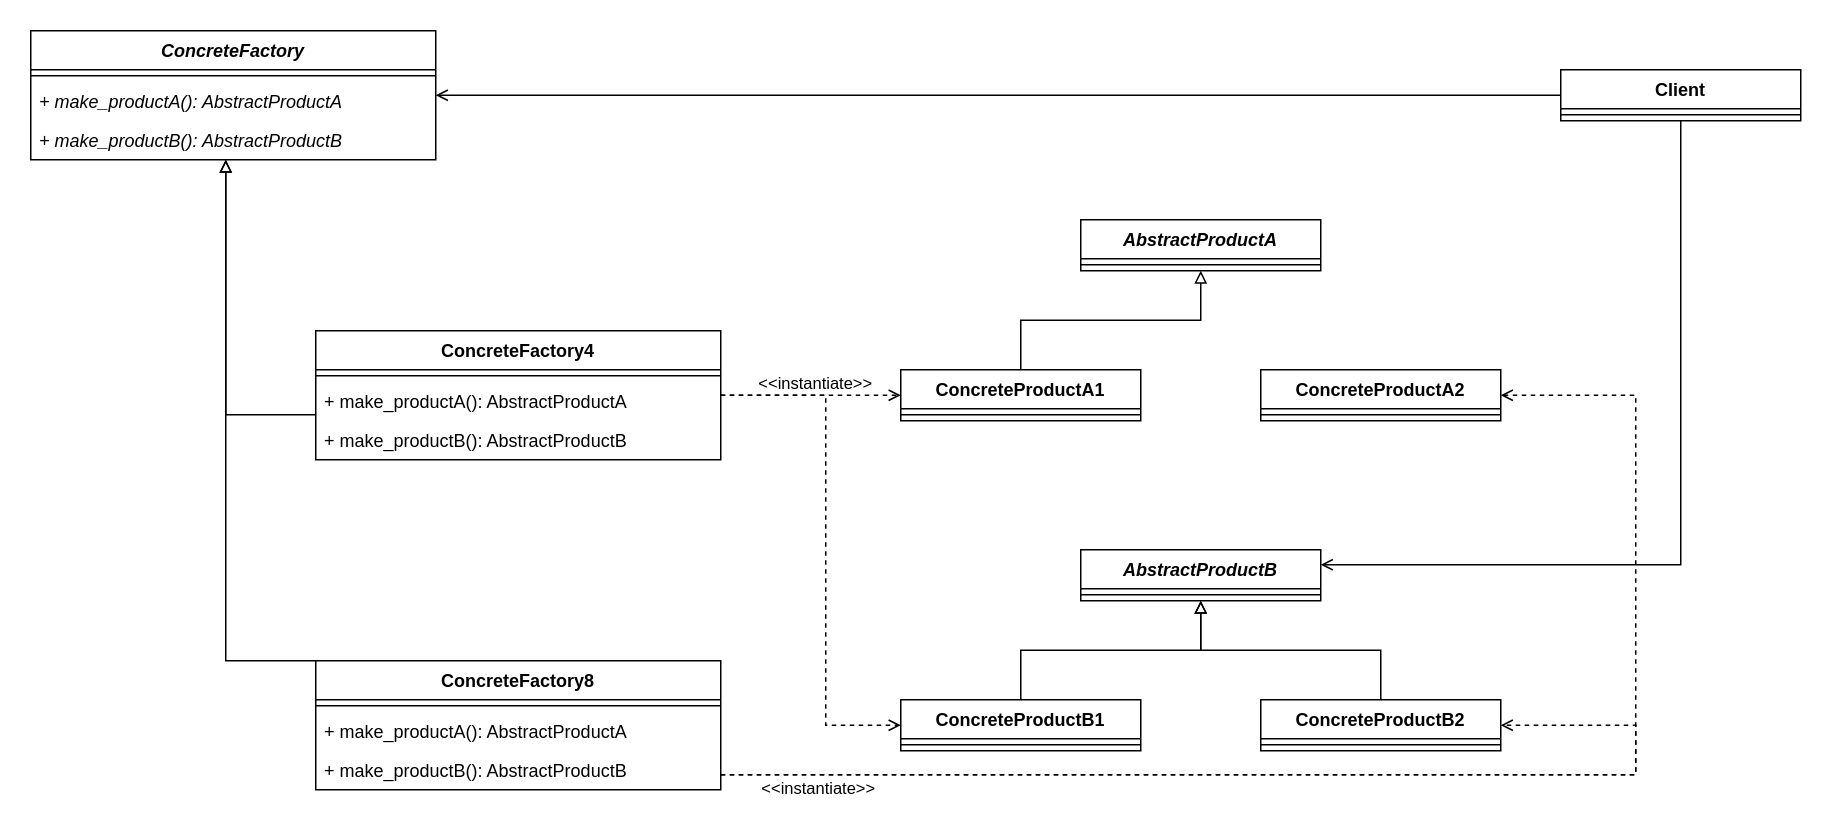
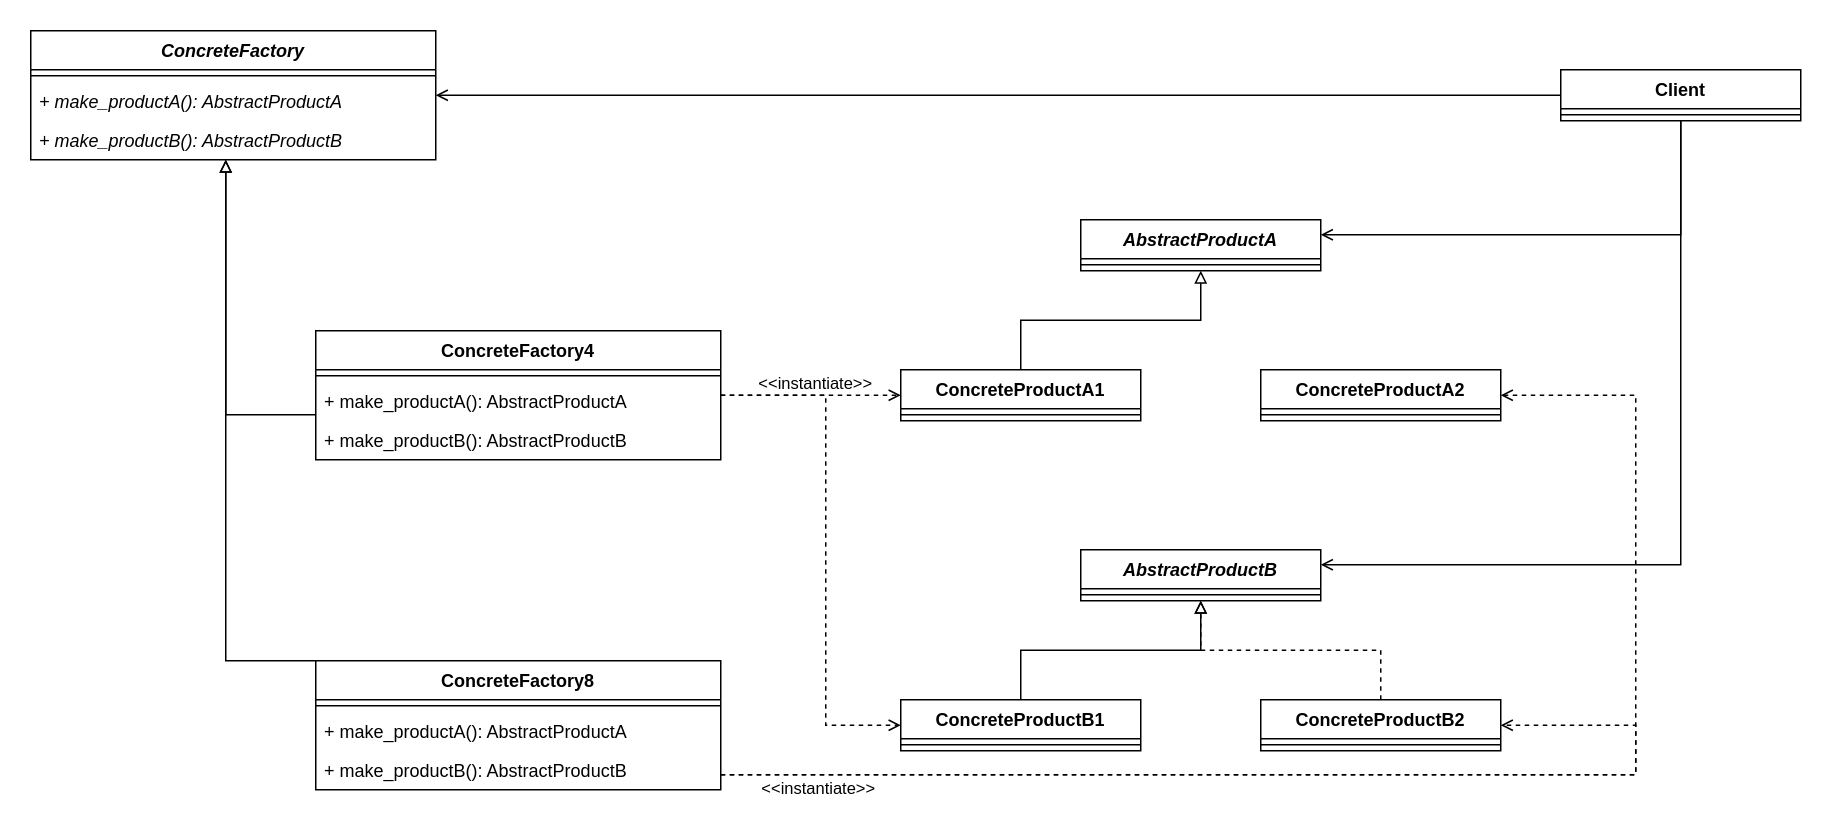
  <mxCell id="0" />
  <mxCell id="1" parent="0" />
  <mxCell id="2" style="edgeStyle=orthogonalEdgeStyle;rounded=0;orthogonalLoop=1;jettySize=auto;html=1;exitX=0.5;exitY=0;exitDx=0;exitDy=0;endArrow=block;endFill=0;" edge="1" parent="1" source="3" target="7"><mxGeometry relative="1" as="geometry" /></mxCell>
  <mxCell id="3" value="ConcreteProductA1" style="swimlane;fontStyle=1;align=center;verticalAlign=top;childLayout=stackLayout;horizontal=1;startSize=26;horizontalStack=0;resizeParent=1;resizeParentMax=0;resizeLast=0;collapsible=1;marginBottom=0;" vertex="1" parent="1"><mxGeometry x="600" y="246" width="160" height="34" as="geometry" /></mxCell>
  <mxCell id="4" value="" style="line;strokeWidth=1;fillColor=none;align=left;verticalAlign=middle;spacingTop=-1;spacingLeft=3;spacingRight=3;rotatable=0;labelPosition=right;points=[];portConstraint=eastwest;" vertex="1" parent="3"><mxGeometry y="26" width="160" height="8" as="geometry" /></mxCell>
  <mxCell id="5" value="ConcreteProductA2" style="swimlane;fontStyle=1;align=center;verticalAlign=top;childLayout=stackLayout;horizontal=1;startSize=26;horizontalStack=0;resizeParent=1;resizeParentMax=0;resizeLast=0;collapsible=1;marginBottom=0;" vertex="1" parent="1"><mxGeometry x="840" y="246" width="160" height="34" as="geometry" /></mxCell>
  <mxCell id="6" value="" style="line;strokeWidth=1;fillColor=none;align=left;verticalAlign=middle;spacingTop=-1;spacingLeft=3;spacingRight=3;rotatable=0;labelPosition=right;points=[];portConstraint=eastwest;" vertex="1" parent="5"><mxGeometry y="26" width="160" height="8" as="geometry" /></mxCell>
  <mxCell id="7" value="AbstractProductA" style="swimlane;fontStyle=3;align=center;verticalAlign=top;childLayout=stackLayout;horizontal=1;startSize=26;horizontalStack=0;resizeParent=1;resizeParentMax=0;resizeLast=0;collapsible=1;marginBottom=0;" vertex="1" parent="1"><mxGeometry x="720" y="146" width="160" height="34" as="geometry" /></mxCell>
  <mxCell id="8" value="" style="line;strokeWidth=1;fillColor=none;align=left;verticalAlign=middle;spacingTop=-1;spacingLeft=3;spacingRight=3;rotatable=0;labelPosition=right;points=[];portConstraint=eastwest;" vertex="1" parent="7"><mxGeometry y="26" width="160" height="8" as="geometry" /></mxCell>
  <mxCell id="9" style="edgeStyle=orthogonalEdgeStyle;rounded=0;orthogonalLoop=1;jettySize=auto;html=1;exitX=0.5;exitY=0;exitDx=0;exitDy=0;endArrow=block;endFill=0;" edge="1" parent="1" source="10" target="15"><mxGeometry relative="1" as="geometry" /></mxCell>
  <mxCell id="10" value="ConcreteProductB1" style="swimlane;fontStyle=1;align=center;verticalAlign=top;childLayout=stackLayout;horizontal=1;startSize=26;horizontalStack=0;resizeParent=1;resizeParentMax=0;resizeLast=0;collapsible=1;marginBottom=0;" vertex="1" parent="1"><mxGeometry x="600" y="466" width="160" height="34" as="geometry" /></mxCell>
  <mxCell id="11" value="" style="line;strokeWidth=1;fillColor=none;align=left;verticalAlign=middle;spacingTop=-1;spacingLeft=3;spacingRight=3;rotatable=0;labelPosition=right;points=[];portConstraint=eastwest;" vertex="1" parent="10"><mxGeometry y="26" width="160" height="8" as="geometry" /></mxCell>
- <mxCell id="12" style="edgeStyle=orthogonalEdgeStyle;rounded=0;orthogonalLoop=1;jettySize=auto;html=1;exitX=0.5;exitY=0;exitDx=0;exitDy=0;endArrow=block;endFill=0;" edge="1" parent="1" source="13" target="15"><mxGeometry relative="1" as="geometry" /></mxCell>
+ <mxCell id="12" style="edgeStyle=orthogonalEdgeStyle;rounded=0;orthogonalLoop=1;jettySize=auto;html=1;exitX=0.5;exitY=0;exitDx=0;exitDy=0;endArrow=block;endFill=0;dashed=1;" edge="1" parent="1" source="13" target="15"><mxGeometry relative="1" as="geometry" /></mxCell>
  <mxCell id="13" value="ConcreteProductB2" style="swimlane;fontStyle=1;align=center;verticalAlign=top;childLayout=stackLayout;horizontal=1;startSize=26;horizontalStack=0;resizeParent=1;resizeParentMax=0;resizeLast=0;collapsible=1;marginBottom=0;" vertex="1" parent="1"><mxGeometry x="840" y="466" width="160" height="34" as="geometry" /></mxCell>
  <mxCell id="14" value="" style="line;strokeWidth=1;fillColor=none;align=left;verticalAlign=middle;spacingTop=-1;spacingLeft=3;spacingRight=3;rotatable=0;labelPosition=right;points=[];portConstraint=eastwest;" vertex="1" parent="13"><mxGeometry y="26" width="160" height="8" as="geometry" /></mxCell>
  <mxCell id="15" value="AbstractProductB" style="swimlane;fontStyle=3;align=center;verticalAlign=top;childLayout=stackLayout;horizontal=1;startSize=26;horizontalStack=0;resizeParent=1;resizeParentMax=0;resizeLast=0;collapsible=1;marginBottom=0;" vertex="1" parent="1"><mxGeometry x="720" y="366" width="160" height="34" as="geometry" /></mxCell>
  <mxCell id="16" value="" style="line;strokeWidth=1;fillColor=none;align=left;verticalAlign=middle;spacingTop=-1;spacingLeft=3;spacingRight=3;rotatable=0;labelPosition=right;points=[];portConstraint=eastwest;" vertex="1" parent="15"><mxGeometry y="26" width="160" height="8" as="geometry" /></mxCell>
+ <mxCell id="17" style="edgeStyle=orthogonalEdgeStyle;rounded=0;orthogonalLoop=1;jettySize=auto;html=1;exitX=0.5;exitY=1;exitDx=0;exitDy=0;endArrow=open;endFill=0;" edge="1" parent="1" source="20" target="7"><mxGeometry relative="1" as="geometry"><Array as="points"><mxPoint x="1120" y="156" /></Array></mxGeometry></mxCell>
  <mxCell id="18" style="edgeStyle=orthogonalEdgeStyle;rounded=0;orthogonalLoop=1;jettySize=auto;html=1;exitX=0.5;exitY=1;exitDx=0;exitDy=0;endArrow=open;endFill=0;" edge="1" parent="1" source="20" target="15"><mxGeometry relative="1" as="geometry"><Array as="points"><mxPoint x="1120" y="376" /></Array></mxGeometry></mxCell>
  <mxCell id="19" style="edgeStyle=orthogonalEdgeStyle;rounded=0;orthogonalLoop=1;jettySize=auto;html=1;exitX=0;exitY=0.5;exitDx=0;exitDy=0;endArrow=open;endFill=0;" edge="1" parent="1" source="20" target="38"><mxGeometry relative="1" as="geometry" /></mxCell>
  <mxCell id="20" value="Client" style="swimlane;fontStyle=1;align=center;verticalAlign=top;childLayout=stackLayout;horizontal=1;startSize=26;horizontalStack=0;resizeParent=1;resizeParentMax=0;resizeLast=0;collapsible=1;marginBottom=0;" vertex="1" parent="1"><mxGeometry x="1040" y="46" width="160" height="34" as="geometry" /></mxCell>
  <mxCell id="21" value="" style="line;strokeWidth=1;fillColor=none;align=left;verticalAlign=middle;spacingTop=-1;spacingLeft=3;spacingRight=3;rotatable=0;labelPosition=right;points=[];portConstraint=eastwest;" vertex="1" parent="20"><mxGeometry y="26" width="160" height="8" as="geometry" /></mxCell>
  <mxCell id="22" style="edgeStyle=orthogonalEdgeStyle;rounded=0;orthogonalLoop=1;jettySize=auto;html=1;endArrow=open;endFill=0;dashed=1;" edge="1" parent="1" source="26" target="3"><mxGeometry relative="1" as="geometry"><Array as="points" /></mxGeometry></mxCell>
  <mxCell id="23" value="&amp;lt;&amp;lt;instantiate&amp;gt;&amp;gt;" style="edgeLabel;html=1;align=center;verticalAlign=middle;resizable=0;points=[];" vertex="1" connectable="0" parent="22"><mxGeometry x="0.138" y="-1" relative="1" as="geometry"><mxPoint x="-6" y="-10" as="offset" /></mxGeometry></mxCell>
  <mxCell id="24" style="edgeStyle=orthogonalEdgeStyle;rounded=0;orthogonalLoop=1;jettySize=auto;html=1;dashed=1;endArrow=open;endFill=0;" edge="1" parent="1" source="26" target="10"><mxGeometry relative="1" as="geometry"><Array as="points"><mxPoint x="550" y="263" /><mxPoint x="550" y="483" /></Array></mxGeometry></mxCell>
  <mxCell id="25" style="edgeStyle=orthogonalEdgeStyle;rounded=0;orthogonalLoop=1;jettySize=auto;html=1;endArrow=block;endFill=0;" edge="1" parent="1" source="26" target="38"><mxGeometry relative="1" as="geometry"><Array as="points"><mxPoint x="150" y="276" /></Array></mxGeometry></mxCell>
  <mxCell id="26" value="ConcreteFactory4" style="swimlane;fontStyle=1;align=center;verticalAlign=top;childLayout=stackLayout;horizontal=1;startSize=26;horizontalStack=0;resizeParent=1;resizeParentMax=0;resizeLast=0;collapsible=1;marginBottom=0;" vertex="1" parent="1"><mxGeometry x="210" y="220" width="270" height="86" as="geometry" /></mxCell>
  <mxCell id="27" value="" style="line;strokeWidth=1;fillColor=none;align=left;verticalAlign=middle;spacingTop=-1;spacingLeft=3;spacingRight=3;rotatable=0;labelPosition=right;points=[];portConstraint=eastwest;" vertex="1" parent="26"><mxGeometry y="26" width="270" height="8" as="geometry" /></mxCell>
  <mxCell id="28" value="+ make_productA(): AbstractProductA" style="text;strokeColor=none;fillColor=none;align=left;verticalAlign=top;spacingLeft=4;spacingRight=4;overflow=hidden;rotatable=0;points=[[0,0.5],[1,0.5]];portConstraint=eastwest;fontStyle=0" vertex="1" parent="26"><mxGeometry y="34" width="270" height="26" as="geometry" /></mxCell>
  <mxCell id="29" value="+ make_productB(): AbstractProductB" style="text;strokeColor=none;fillColor=none;align=left;verticalAlign=top;spacingLeft=4;spacingRight=4;overflow=hidden;rotatable=0;points=[[0,0.5],[1,0.5]];portConstraint=eastwest;fontStyle=0" vertex="1" parent="26"><mxGeometry y="60" width="270" height="26" as="geometry" /></mxCell>
  <mxCell id="30" style="edgeStyle=orthogonalEdgeStyle;rounded=0;orthogonalLoop=1;jettySize=auto;html=1;dashed=1;endArrow=open;endFill=0;" edge="1" parent="1" source="34" target="5"><mxGeometry relative="1" as="geometry"><Array as="points"><mxPoint x="1090" y="516" /><mxPoint x="1090" y="263" /></Array></mxGeometry></mxCell>
  <mxCell id="31" style="edgeStyle=orthogonalEdgeStyle;rounded=0;orthogonalLoop=1;jettySize=auto;html=1;dashed=1;endArrow=open;endFill=0;" edge="1" parent="1" source="34" target="13"><mxGeometry relative="1" as="geometry"><Array as="points"><mxPoint x="1090" y="516" /><mxPoint x="1090" y="483" /></Array></mxGeometry></mxCell>
  <mxCell id="32" value="&amp;lt;&amp;lt;instantiate&amp;gt;&amp;gt;" style="edgeLabel;html=1;align=center;verticalAlign=middle;resizable=0;points=[];" vertex="1" connectable="0" parent="31"><mxGeometry x="0.67" y="580" relative="1" as="geometry"><mxPoint x="34" y="10" as="offset" /></mxGeometry></mxCell>
  <mxCell id="33" style="edgeStyle=orthogonalEdgeStyle;rounded=0;orthogonalLoop=1;jettySize=auto;html=1;exitX=0.5;exitY=0;exitDx=0;exitDy=0;endArrow=block;endFill=0;" edge="1" parent="1" source="34" target="38"><mxGeometry relative="1" as="geometry"><Array as="points"><mxPoint x="150" y="440" /></Array></mxGeometry></mxCell>
  <mxCell id="34" value="ConcreteFactory8" style="swimlane;fontStyle=1;align=center;verticalAlign=top;childLayout=stackLayout;horizontal=1;startSize=26;horizontalStack=0;resizeParent=1;resizeParentMax=0;resizeLast=0;collapsible=1;marginBottom=0;" vertex="1" parent="1"><mxGeometry x="210" y="440" width="270" height="86" as="geometry" /></mxCell>
  <mxCell id="35" value="" style="line;strokeWidth=1;fillColor=none;align=left;verticalAlign=middle;spacingTop=-1;spacingLeft=3;spacingRight=3;rotatable=0;labelPosition=right;points=[];portConstraint=eastwest;" vertex="1" parent="34"><mxGeometry y="26" width="270" height="8" as="geometry" /></mxCell>
  <mxCell id="36" value="+ make_productA(): AbstractProductA" style="text;strokeColor=none;fillColor=none;align=left;verticalAlign=top;spacingLeft=4;spacingRight=4;overflow=hidden;rotatable=0;points=[[0,0.5],[1,0.5]];portConstraint=eastwest;fontStyle=0" vertex="1" parent="34"><mxGeometry y="34" width="270" height="26" as="geometry" /></mxCell>
  <mxCell id="37" value="+ make_productB(): AbstractProductB" style="text;strokeColor=none;fillColor=none;align=left;verticalAlign=top;spacingLeft=4;spacingRight=4;overflow=hidden;rotatable=0;points=[[0,0.5],[1,0.5]];portConstraint=eastwest;fontStyle=0" vertex="1" parent="34"><mxGeometry y="60" width="270" height="26" as="geometry" /></mxCell>
  <mxCell id="38" value="ConcreteFactory" style="swimlane;fontStyle=3;align=center;verticalAlign=top;childLayout=stackLayout;horizontal=1;startSize=26;horizontalStack=0;resizeParent=1;resizeParentMax=0;resizeLast=0;collapsible=1;marginBottom=0;" vertex="1" parent="1"><mxGeometry x="20" y="20" width="270" height="86" as="geometry" /></mxCell>
  <mxCell id="39" value="" style="line;strokeWidth=1;fillColor=none;align=left;verticalAlign=middle;spacingTop=-1;spacingLeft=3;spacingRight=3;rotatable=0;labelPosition=right;points=[];portConstraint=eastwest;" vertex="1" parent="38"><mxGeometry y="26" width="270" height="8" as="geometry" /></mxCell>
  <mxCell id="40" value="+ make_productA(): AbstractProductA" style="text;strokeColor=none;fillColor=none;align=left;verticalAlign=top;spacingLeft=4;spacingRight=4;overflow=hidden;rotatable=0;points=[[0,0.5],[1,0.5]];portConstraint=eastwest;fontStyle=2" vertex="1" parent="38"><mxGeometry y="34" width="270" height="26" as="geometry" /></mxCell>
  <mxCell id="41" value="+ make_productB(): AbstractProductB" style="text;strokeColor=none;fillColor=none;align=left;verticalAlign=top;spacingLeft=4;spacingRight=4;overflow=hidden;rotatable=0;points=[[0,0.5],[1,0.5]];portConstraint=eastwest;fontStyle=2" vertex="1" parent="38"><mxGeometry y="60" width="270" height="26" as="geometry" /></mxCell>
